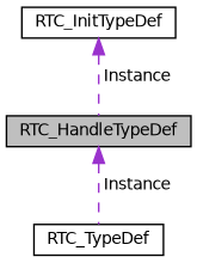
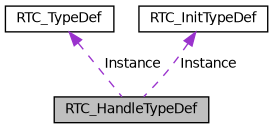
  digraph {
    node [color=black fillcolor=white fontname=Helvetica fontsize=10 shape=record style=filled]
    edge [color=darkorchid3 dir=back fontname=Helvetica fontsize=10 labelfontname=Helvetica labelfontsize=10 style=dashed]
    n1 [fillcolor=grey75 fontcolor=black height=0.2 label=RTC_HandleTypeDef width=0.4]
    n2 [height=0.2 label=RTC_TypeDef width=0.4]
    n3 [height=0.2 label=RTC_InitTypeDef width=0.4]
-   n1 -> n2 [label=" Instance"]
+   n2 -> n1 [label=" Instance"]
    n3 -> n1 [label=" Instance"]
  }
